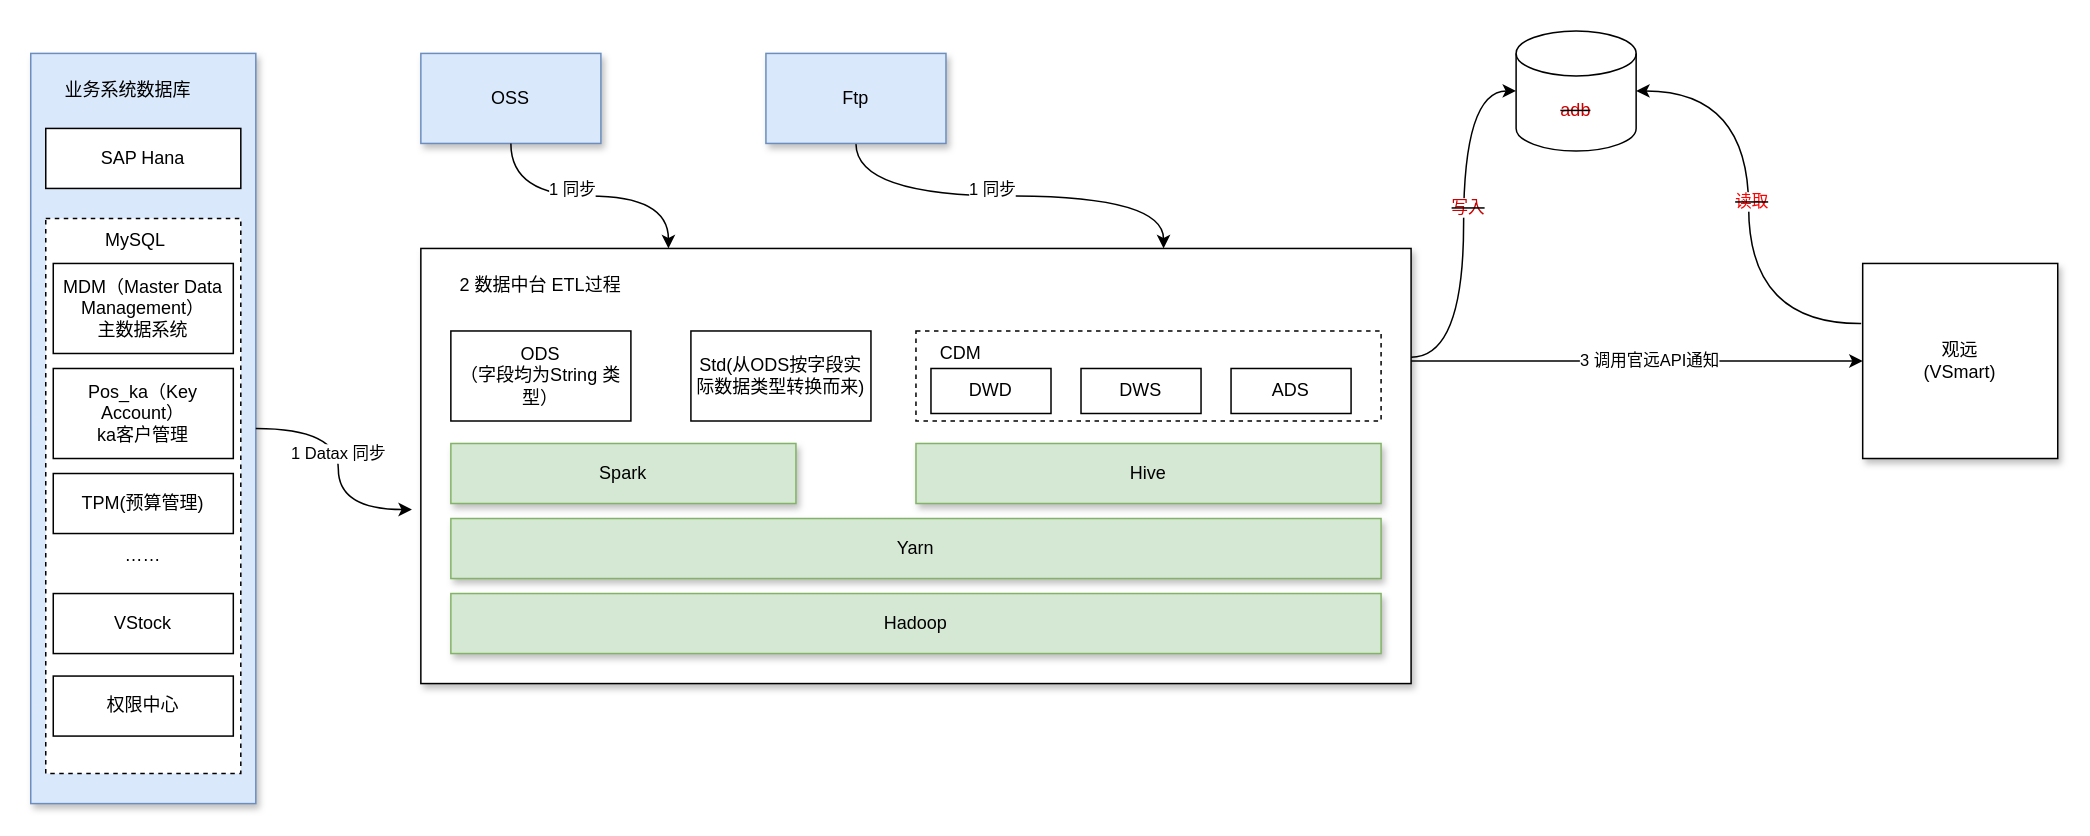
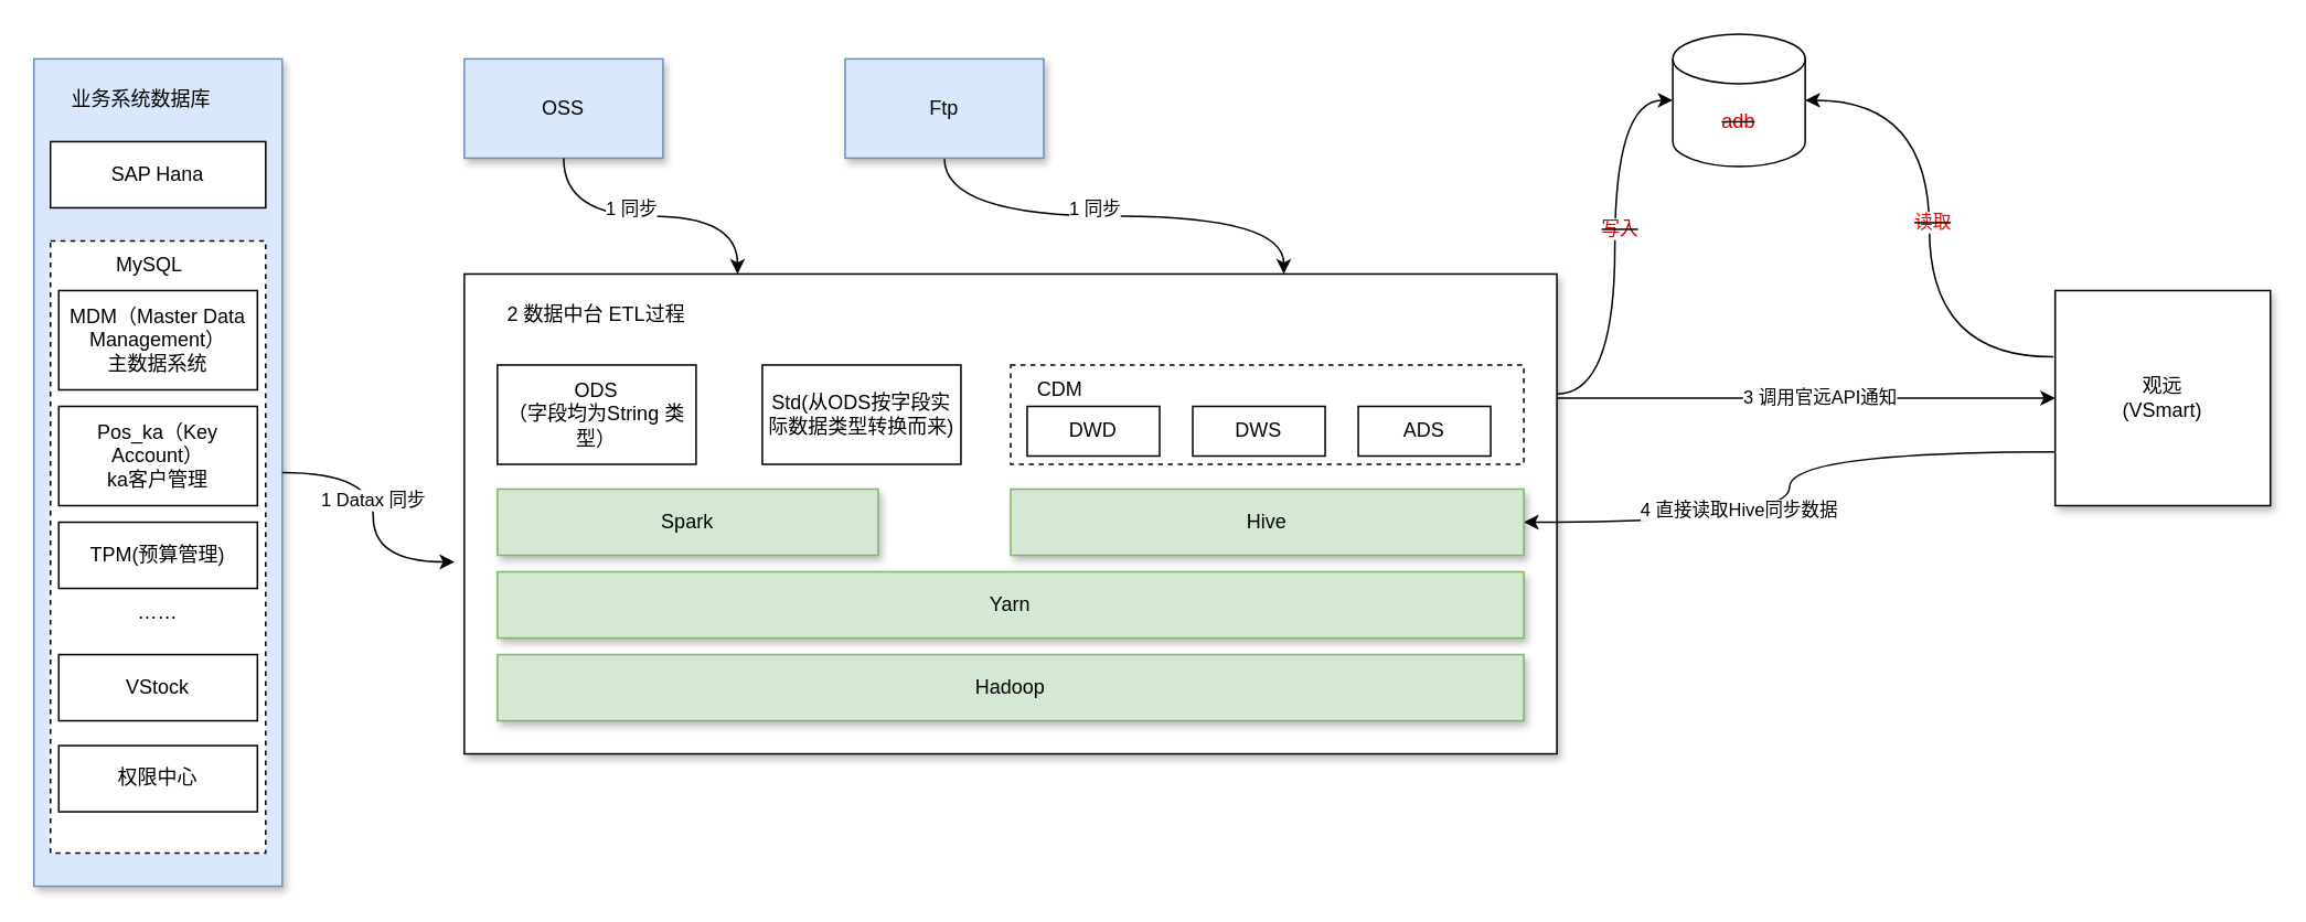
  <mxCell id="0" />
  <mxCell id="1" parent="0" />
  <mxCell id="2" value="" style="rounded=0;whiteSpace=wrap;html=1;fillColor=#dae8fc;strokeColor=#6c8ebf;shadow=1;" parent="1" vertex="1"><mxGeometry x="20" y="35" width="150" height="500" as="geometry" /></mxCell>
  <mxCell id="3" value="业务系统数据库" style="text;strokeColor=none;align=center;fillColor=none;html=1;verticalAlign=middle;whiteSpace=wrap;rounded=0;" parent="1" vertex="1"><mxGeometry x="40" y="45" width="90" height="30" as="geometry" /></mxCell>
  <mxCell id="4" value="SAP Hana" style="rounded=0;whiteSpace=wrap;html=1;" parent="1" vertex="1"><mxGeometry x="30" y="85" width="130" height="40" as="geometry" /></mxCell>
  <mxCell id="5" value="" style="rounded=0;whiteSpace=wrap;html=1;dashed=1;" parent="1" vertex="1"><mxGeometry x="30" y="145" width="130" height="370" as="geometry" /></mxCell>
  <mxCell id="6" value="MySQL" style="text;strokeColor=none;align=center;fillColor=none;html=1;verticalAlign=middle;whiteSpace=wrap;rounded=0;" parent="1" vertex="1"><mxGeometry x="60" y="145" width="60" height="30" as="geometry" /></mxCell>
  <mxCell id="7" value="MDM（Master Data Management）&lt;br&gt;主数据系统" style="rounded=0;whiteSpace=wrap;html=1;" parent="1" vertex="1"><mxGeometry x="35" y="175" width="120" height="60" as="geometry" /></mxCell>
  <mxCell id="8" value="Pos_ka（Key Account）&lt;br&gt;ka客户管理" style="rounded=0;whiteSpace=wrap;html=1;" parent="1" vertex="1"><mxGeometry x="35" y="245" width="120" height="60" as="geometry" /></mxCell>
  <mxCell id="9" value="TPM(预算管理)" style="rounded=0;whiteSpace=wrap;html=1;" parent="1" vertex="1"><mxGeometry x="35" y="315" width="120" height="40" as="geometry" /></mxCell>
  <mxCell id="10" value="……" style="text;strokeColor=none;align=center;fillColor=none;html=1;verticalAlign=middle;whiteSpace=wrap;rounded=0;" parent="1" vertex="1"><mxGeometry x="65" y="355" width="60" height="30" as="geometry" /></mxCell>
  <mxCell id="11" value="VStock" style="rounded=0;whiteSpace=wrap;html=1;" parent="1" vertex="1"><mxGeometry x="35" y="395" width="120" height="40" as="geometry" /></mxCell>
  <mxCell id="12" style="edgeStyle=orthogonalEdgeStyle;rounded=0;orthogonalLoop=1;jettySize=auto;html=1;entryX=0;entryY=0.5;entryDx=0;entryDy=0;" parent="1" source="14" target="36" edge="1"><mxGeometry relative="1" as="geometry"><Array as="points"><mxPoint x="1020" y="240" /><mxPoint x="1020" y="240" /></Array></mxGeometry></mxCell>
  <mxCell id="13" value="3 调用官远API通知" style="edgeLabel;html=1;align=center;verticalAlign=middle;resizable=0;points=[];" parent="12" vertex="1" connectable="0"><mxGeometry x="0.05" y="1" relative="1" as="geometry"><mxPoint as="offset" /></mxGeometry></mxCell>
  <mxCell id="14" value="" style="rounded=0;whiteSpace=wrap;html=1;shadow=1;" parent="1" vertex="1"><mxGeometry x="280" y="165" width="660" height="290" as="geometry" /></mxCell>
  <mxCell id="15" style="edgeStyle=orthogonalEdgeStyle;rounded=0;orthogonalLoop=1;jettySize=auto;html=1;entryX=-0.009;entryY=0.6;entryDx=0;entryDy=0;entryPerimeter=0;curved=1;" parent="1" source="2" target="14" edge="1"><mxGeometry relative="1" as="geometry" /></mxCell>
  <mxCell id="16" value="1 Datax 同步" style="edgeLabel;html=1;align=center;verticalAlign=middle;resizable=0;points=[];" parent="15" vertex="1" connectable="0"><mxGeometry x="-0.105" y="-1" relative="1" as="geometry"><mxPoint as="offset" /></mxGeometry></mxCell>
  <mxCell id="17" value="OSS" style="rounded=0;whiteSpace=wrap;html=1;fillColor=#dae8fc;strokeColor=#6c8ebf;shadow=1;" parent="1" vertex="1"><mxGeometry x="280" y="35" width="120" height="60" as="geometry" /></mxCell>
  <mxCell id="18" style="edgeStyle=orthogonalEdgeStyle;rounded=0;orthogonalLoop=1;jettySize=auto;html=1;entryX=0.75;entryY=0;entryDx=0;entryDy=0;curved=1;" parent="1" source="20" target="14" edge="1"><mxGeometry relative="1" as="geometry" /></mxCell>
  <mxCell id="19" value="1 同步" style="edgeLabel;html=1;align=center;verticalAlign=middle;resizable=0;points=[];" parent="18" vertex="1" connectable="0"><mxGeometry x="-0.236" relative="1" as="geometry"><mxPoint x="20" y="-5" as="offset" /></mxGeometry></mxCell>
  <mxCell id="20" value="Ftp" style="rounded=0;whiteSpace=wrap;html=1;fillColor=#dae8fc;strokeColor=#6c8ebf;shadow=1;" parent="1" vertex="1"><mxGeometry x="510" y="35" width="120" height="60" as="geometry" /></mxCell>
  <mxCell id="21" style="edgeStyle=orthogonalEdgeStyle;rounded=0;orthogonalLoop=1;jettySize=auto;html=1;entryX=0.25;entryY=0;entryDx=0;entryDy=0;curved=1;" parent="1" source="17" target="14" edge="1"><mxGeometry relative="1" as="geometry" /></mxCell>
  <mxCell id="22" value="1 同步" style="edgeLabel;html=1;align=center;verticalAlign=middle;resizable=0;points=[];" parent="21" vertex="1" connectable="0"><mxGeometry x="-0.029" y="-2" relative="1" as="geometry"><mxPoint x="-10" y="-7" as="offset" /></mxGeometry></mxCell>
  <mxCell id="23" value="ODS&lt;br&gt;（字段均为String 类型）" style="rounded=0;whiteSpace=wrap;html=1;" parent="1" vertex="1"><mxGeometry x="300" y="220" width="120" height="60" as="geometry" /></mxCell>
  <mxCell id="24" value="2 数据中台 ETL过程" style="text;strokeColor=none;align=center;fillColor=none;html=1;verticalAlign=middle;whiteSpace=wrap;rounded=0;" parent="1" vertex="1"><mxGeometry x="295" y="175" width="130" height="30" as="geometry" /></mxCell>
  <mxCell id="25" value="Std(从ODS按字段实际数据类型转换而来)" style="rounded=0;whiteSpace=wrap;html=1;" parent="1" vertex="1"><mxGeometry x="460" y="220" width="120" height="60" as="geometry" /></mxCell>
  <mxCell id="26" value="" style="rounded=0;whiteSpace=wrap;html=1;dashed=1;" parent="1" vertex="1"><mxGeometry x="610" y="220" width="310" height="60" as="geometry" /></mxCell>
  <mxCell id="27" value="CDM" style="text;strokeColor=none;align=center;fillColor=none;html=1;verticalAlign=middle;whiteSpace=wrap;rounded=0;" parent="1" vertex="1"><mxGeometry x="620" y="220" width="40" height="30" as="geometry" /></mxCell>
  <mxCell id="28" value="DWD" style="rounded=0;whiteSpace=wrap;html=1;" parent="1" vertex="1"><mxGeometry x="620" y="245" width="80" height="30" as="geometry" /></mxCell>
  <mxCell id="29" value="DWS" style="rounded=0;whiteSpace=wrap;html=1;" parent="1" vertex="1"><mxGeometry x="720" y="245" width="80" height="30" as="geometry" /></mxCell>
  <mxCell id="30" value="ADS" style="rounded=0;whiteSpace=wrap;html=1;" parent="1" vertex="1"><mxGeometry x="820" y="245" width="80" height="30" as="geometry" /></mxCell>
  <mxCell id="31" value="&lt;strike&gt;&lt;font color=&quot;#cc0000&quot;&gt;adb&lt;/font&gt;&lt;/strike&gt;" style="shape=cylinder3;whiteSpace=wrap;html=1;boundedLbl=1;backgroundOutline=1;size=15;" parent="1" vertex="1"><mxGeometry x="1010" y="20" width="80" height="80" as="geometry" /></mxCell>
  <mxCell id="32" style="edgeStyle=orthogonalEdgeStyle;rounded=0;orthogonalLoop=1;jettySize=auto;html=1;entryX=0;entryY=0.5;entryDx=0;entryDy=0;entryPerimeter=0;curved=1;exitX=1;exitY=0.25;exitDx=0;exitDy=0;" parent="1" source="14" target="31" edge="1"><mxGeometry relative="1" as="geometry" /></mxCell>
  <mxCell id="33" value="&lt;strike&gt;&lt;font color=&quot;#cc0000&quot;&gt;写入&lt;/font&gt;&lt;/strike&gt;" style="edgeLabel;html=1;align=center;verticalAlign=middle;resizable=0;points=[];" parent="32" vertex="1" connectable="0"><mxGeometry x="0.087" y="-2" relative="1" as="geometry"><mxPoint as="offset" /></mxGeometry></mxCell>
+ <mxCell id="34" style="edgeStyle=orthogonalEdgeStyle;rounded=0;orthogonalLoop=1;jettySize=auto;html=1;entryX=1;entryY=0.5;entryDx=0;entryDy=0;exitX=0;exitY=0.75;exitDx=0;exitDy=0;curved=1;" parent="1" source="36" target="41" edge="1"><mxGeometry relative="1" as="geometry" /></mxCell>
+ <mxCell id="35" value="4 直接读取Hive同步数据" style="edgeLabel;html=1;align=center;verticalAlign=middle;resizable=0;points=[];" parent="34" vertex="1" connectable="0"><mxGeometry x="0.076" y="-4" relative="1" as="geometry"><mxPoint x="-27" y="-1" as="offset" /></mxGeometry></mxCell>
  <mxCell id="36" value="观远&lt;br&gt;(VSmart)" style="whiteSpace=wrap;html=1;aspect=fixed;shadow=1;" parent="1" vertex="1"><mxGeometry x="1241" y="175" width="130" height="130" as="geometry" /></mxCell>
  <mxCell id="37" style="edgeStyle=orthogonalEdgeStyle;rounded=0;orthogonalLoop=1;jettySize=auto;html=1;entryX=1;entryY=0.5;entryDx=0;entryDy=0;entryPerimeter=0;curved=1;" parent="1" target="31" edge="1"><mxGeometry relative="1" as="geometry"><mxPoint x="1240" y="215" as="sourcePoint" /></mxGeometry></mxCell>
  <mxCell id="38" value="&lt;strike&gt;&lt;font color=&quot;#ff0000&quot;&gt;读取&lt;/font&gt;&lt;/strike&gt;" style="edgeLabel;html=1;align=center;verticalAlign=middle;resizable=0;points=[];" parent="37" vertex="1" connectable="0"><mxGeometry x="0.03" relative="1" as="geometry"><mxPoint x="1" as="offset" /></mxGeometry></mxCell>
  <mxCell id="39" value="Hadoop" style="rounded=0;whiteSpace=wrap;html=1;fillColor=#d5e8d4;strokeColor=#82b366;shadow=1;" parent="1" vertex="1"><mxGeometry x="300" y="395" width="620" height="40" as="geometry" /></mxCell>
  <mxCell id="40" value="Spark" style="rounded=0;whiteSpace=wrap;html=1;fillColor=#d5e8d4;strokeColor=#82b366;shadow=1;" parent="1" vertex="1"><mxGeometry x="300" y="295" width="230" height="40" as="geometry" /></mxCell>
  <mxCell id="41" value="Hive" style="rounded=0;whiteSpace=wrap;html=1;fillColor=#d5e8d4;strokeColor=#82b366;shadow=1;" parent="1" vertex="1"><mxGeometry x="610" y="295" width="310" height="40" as="geometry" /></mxCell>
  <mxCell id="42" value="Yarn" style="rounded=0;whiteSpace=wrap;html=1;fillColor=#d5e8d4;strokeColor=#82b366;shadow=1;" parent="1" vertex="1"><mxGeometry x="300" y="345" width="620" height="40" as="geometry" /></mxCell>
  <mxCell id="43" style="edgeStyle=orthogonalEdgeStyle;rounded=0;orthogonalLoop=1;jettySize=auto;html=1;exitX=0.5;exitY=1;exitDx=0;exitDy=0;" edge="1" parent="1" source="11" target="11"><mxGeometry relative="1" as="geometry" /></mxCell>
  <mxCell id="44" style="edgeStyle=orthogonalEdgeStyle;rounded=0;orthogonalLoop=1;jettySize=auto;html=1;exitX=0.5;exitY=1;exitDx=0;exitDy=0;" edge="1" parent="1" source="11" target="11"><mxGeometry relative="1" as="geometry" /></mxCell>
  <mxCell id="45" value="权限中心" style="rounded=0;whiteSpace=wrap;html=1;" vertex="1" parent="1"><mxGeometry x="35" y="450" width="120" height="40" as="geometry" /></mxCell>
